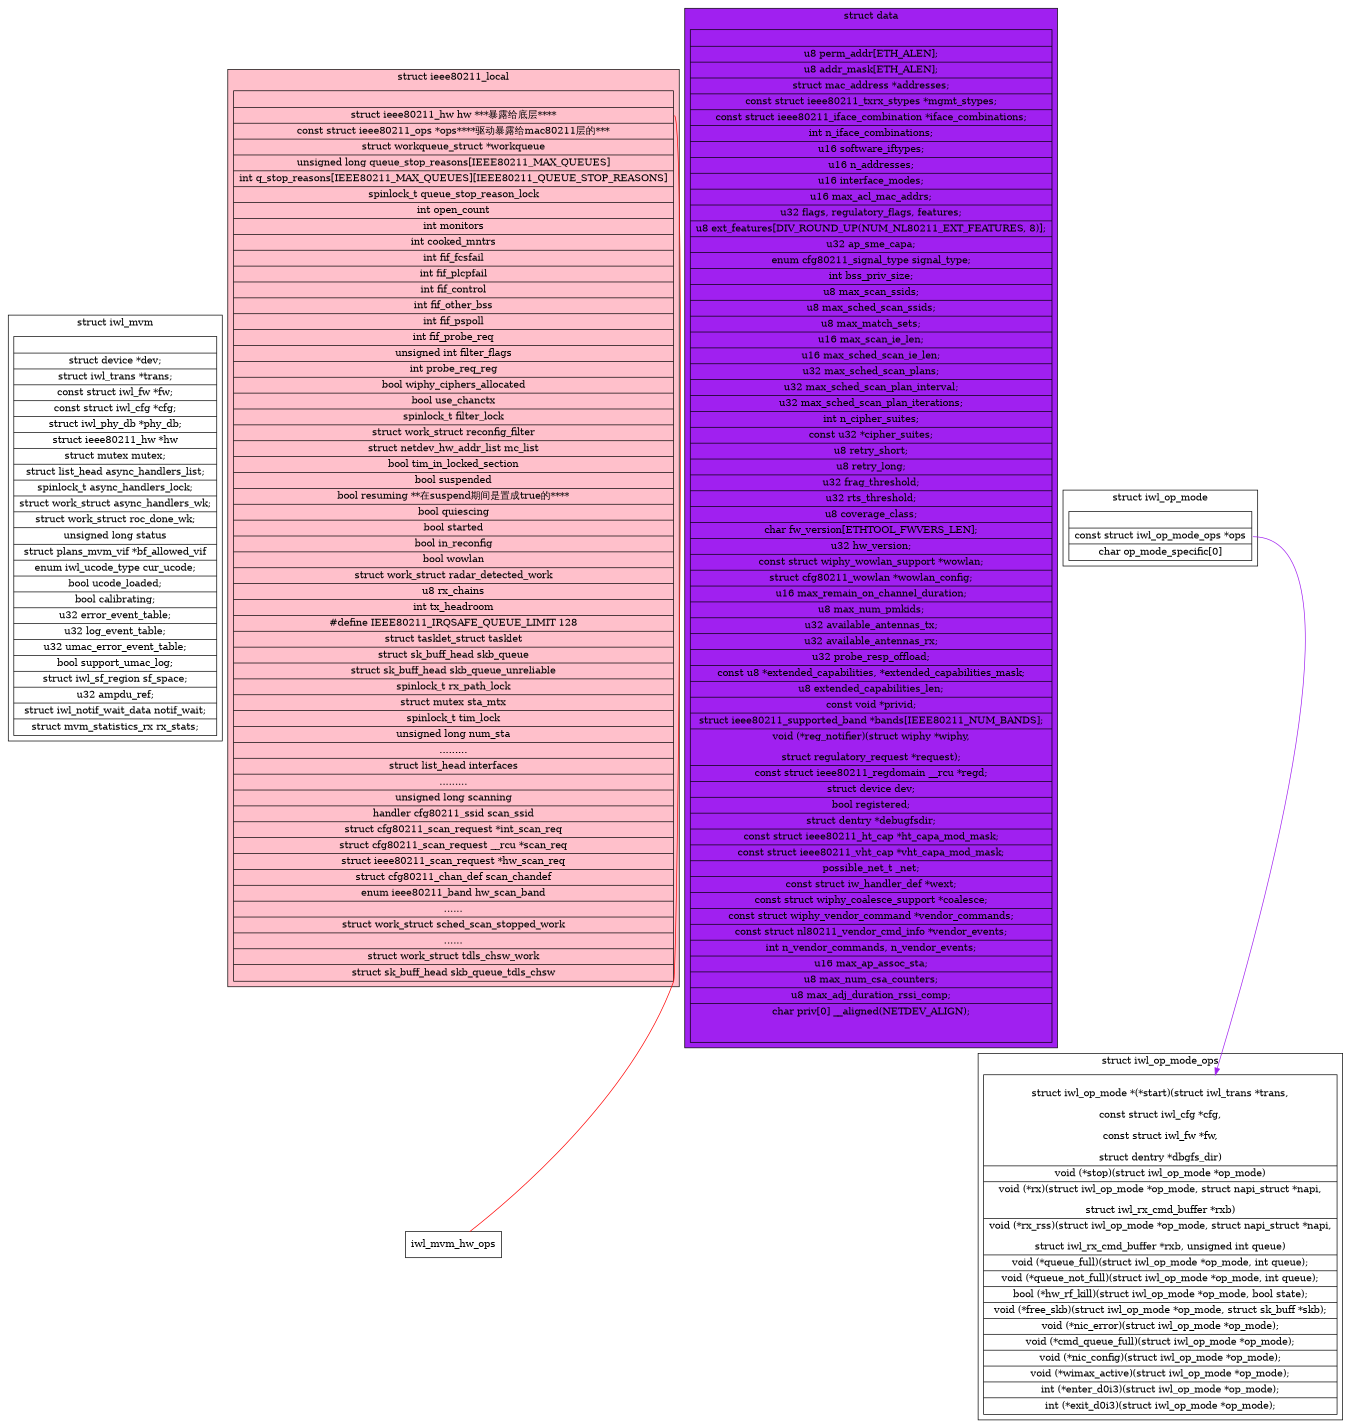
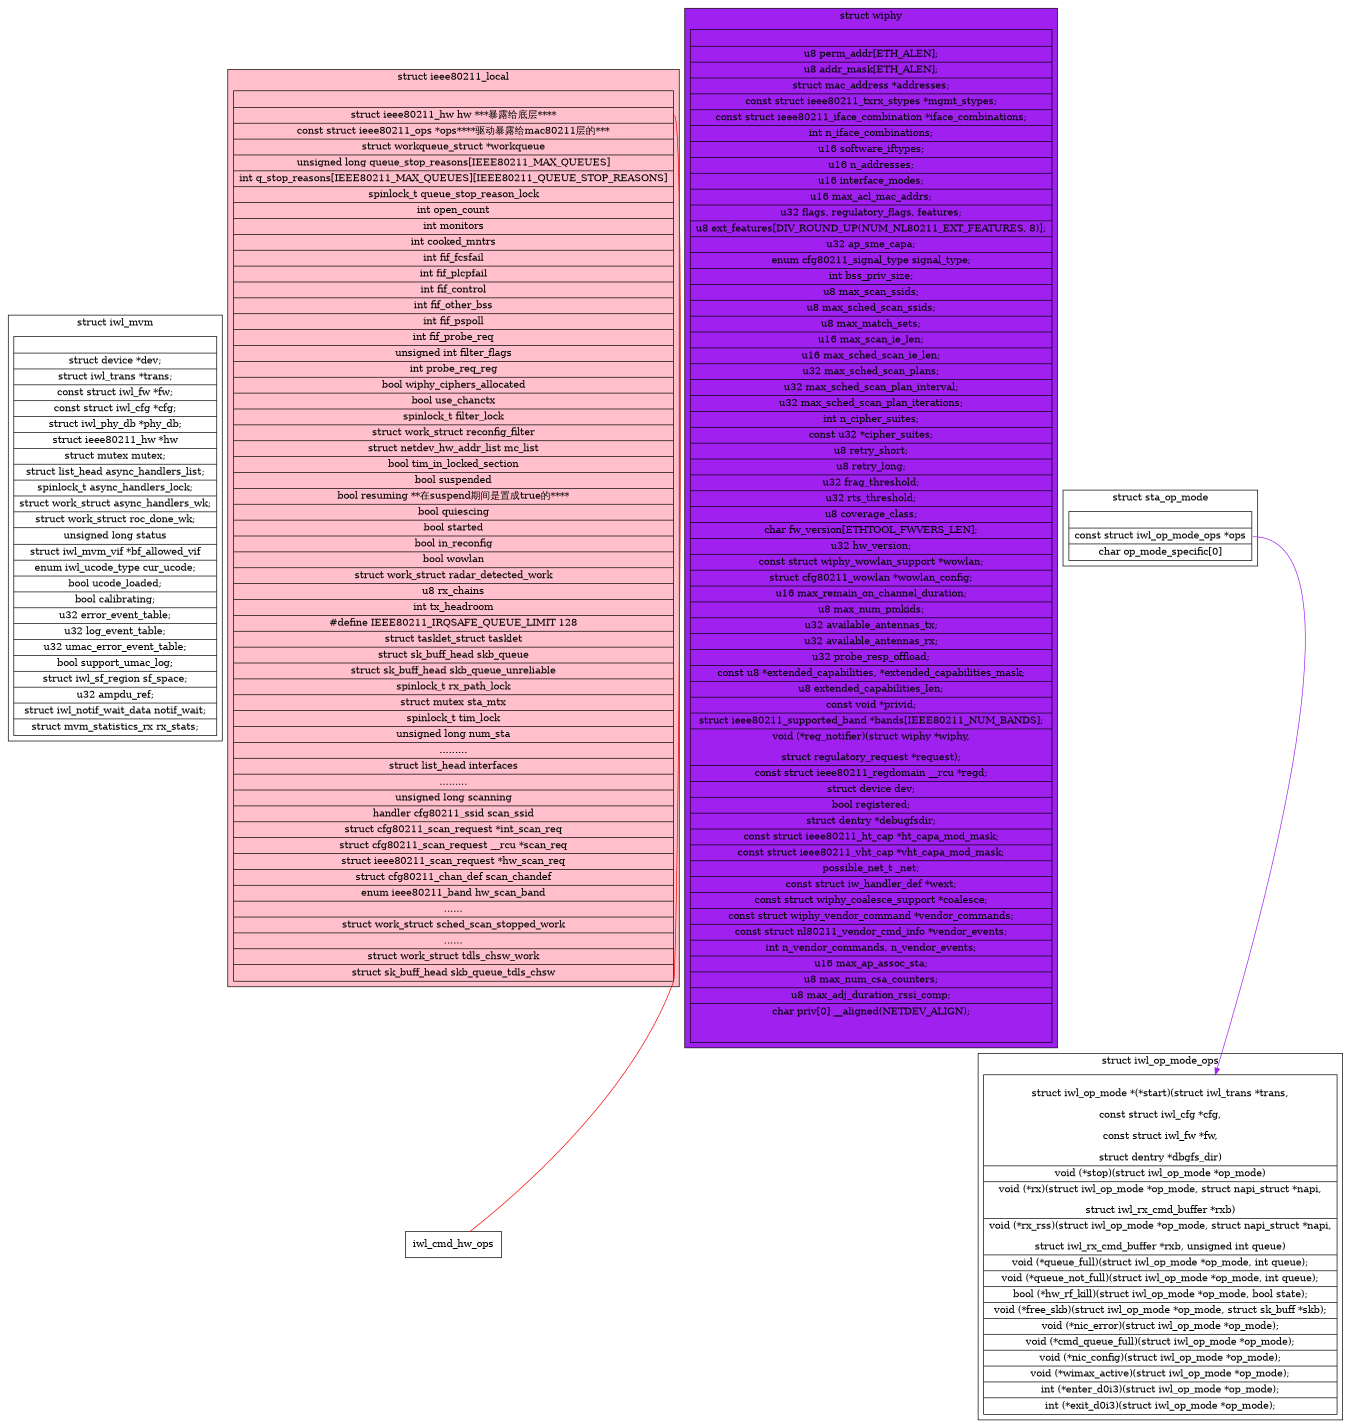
  digraph {
    node [shape=record]
-   n1 [label="{\n	|struct device *dev;\n    |struct iwl_trans *trans;\n    |const struct iwl_fw *fw;\n    |const struct iwl_cfg *cfg;\n    |struct iwl_phy_db *phy_db;\n    |struct ieee80211_hw *hw\n	|struct mutex mutex;\n    |struct list_head async_handlers_list;\n    |spinlock_t async_handlers_lock;\n    |struct work_struct async_handlers_wk;\n    |struct work_struct roc_done_wk;\n    |unsigned long status\n	|struct plans_mvm_vif *bf_allowed_vif\n	|enum iwl_ucode_type cur_ucode;\n    |bool ucode_loaded;\n    |bool calibrating;\n    |u32 error_event_table;\n    |u32 log_event_table;\n    |u32 umac_error_event_table;\n    |bool support_umac_log;\n    |struct iwl_sf_region sf_space;\n    |u32 ampdu_ref;\n    |struct iwl_notif_wait_data notif_wait;\n    |struct mvm_statistics_rx rx_stats;\n	}"]
+   n1 [label="{\n	|struct device *dev;\n    |struct iwl_trans *trans;\n    |const struct iwl_fw *fw;\n    |const struct iwl_cfg *cfg;\n    |struct iwl_phy_db *phy_db;\n    |struct ieee80211_hw *hw\n	|struct mutex mutex;\n    |struct list_head async_handlers_list;\n    |spinlock_t async_handlers_lock;\n    |struct work_struct async_handlers_wk;\n    |struct work_struct roc_done_wk;\n    |unsigned long status\n	|struct iwl_mvm_vif *bf_allowed_vif\n	|enum iwl_ucode_type cur_ucode;\n    |bool ucode_loaded;\n    |bool calibrating;\n    |u32 error_event_table;\n    |u32 log_event_table;\n    |u32 umac_error_event_table;\n    |bool support_umac_log;\n    |struct iwl_sf_region sf_space;\n    |u32 ampdu_ref;\n    |struct iwl_notif_wait_data notif_wait;\n    |struct mvm_statistics_rx rx_stats;\n	}"]
    n2 [label="{\n			|<hw>struct ieee80211_hw hw ***暴露给底层****\n			|const struct ieee80211_ops *ops****驱动暴露给mac80211层的***\n			|struct workqueue_struct *workqueue\n			|unsigned long queue_stop_reasons[IEEE80211_MAX_QUEUES]\n			|int q_stop_reasons[IEEE80211_MAX_QUEUES][IEEE80211_QUEUE_STOP_REASONS]\n			|spinlock_t queue_stop_reason_lock\n			|int open_count\n			|int monitors | int cooked_mntrs\n			|int fif_fcsfail|int fif_plcpfail|int  fif_control\n			|int fif_other_bss|int fif_pspoll\n			|int fif_probe_req|unsigned int filter_flags\n			|int probe_req_reg\n			|bool wiphy_ciphers_allocated\n			|bool use_chanctx\n			|spinlock_t filter_lock\n			|struct work_struct reconfig_filter\n			|struct netdev_hw_addr_list mc_list\n			|bool tim_in_locked_section\n			|bool suspended\n			|bool resuming **在suspend期间是置成true的****\n			|bool quiescing\n			|bool started\n			|bool in_reconfig\n			|bool wowlan\n			|struct work_struct radar_detected_work\n			|u8 rx_chains\n			|int tx_headroom\n			|#define IEEE80211_IRQSAFE_QUEUE_LIMIT 128\n			|struct tasklet_struct tasklet\n			|struct sk_buff_head skb_queue\n			|struct sk_buff_head skb_queue_unreliable\n			|spinlock_t rx_path_lock\n			|struct mutex sta_mtx\n			|spinlock_t tim_lock\n			|unsigned long num_sta\n			|.........\n			|struct list_head interfaces\n			|.........\n			|unsigned long scanning\n			|handler cfg80211_ssid scan_ssid\n			|struct cfg80211_scan_request *int_scan_req\n			|struct cfg80211_scan_request __rcu *scan_req\n			|struct ieee80211_scan_request *hw_scan_req\n			|struct cfg80211_chan_def scan_chandef\n			|enum ieee80211_band hw_scan_band\n			|......\n			|struct work_struct sched_scan_stopped_work\n			|......\n			|struct work_struct tdls_chsw_work\n			|struct sk_buff_head skb_queue_tdls_chsw\n		}"]
    n3 [label="{\n		 |u8 perm_addr[ETH_ALEN];\n    |u8 addr_mask[ETH_ALEN];\n    |struct mac_address *addresses;\n    |const struct ieee80211_txrx_stypes *mgmt_stypes;\n    |const struct ieee80211_iface_combination *iface_combinations;\n    |int n_iface_combinations;\n    |u16 software_iftypes;\n    |u16 n_addresses;\n|u16 interface_modes;\n    |u16 max_acl_mac_addrs;\n    |u32 flags, regulatory_flags, features;\n    |u8 ext_features[DIV_ROUND_UP(NUM_NL80211_EXT_FEATURES, 8)];\n    |u32 ap_sme_capa;\n    |enum cfg80211_signal_type signal_type;\n    |int bss_priv_size;\n    |u8 max_scan_ssids;\n    |u8 max_sched_scan_ssids;\n    |u8 max_match_sets;\n    |u16 max_scan_ie_len;\n    |u16 max_sched_scan_ie_len;\n    |u32 max_sched_scan_plans;\n    |u32 max_sched_scan_plan_interval;\n    |u32 max_sched_scan_plan_iterations;\n|int n_cipher_suites;\n    |const u32 *cipher_suites;\n    |u8 retry_short;\n    |u8 retry_long;\n    |u32 frag_threshold;\n    |u32 rts_threshold;\n    |u8 coverage_class;\n    |char fw_version[ETHTOOL_FWVERS_LEN];\n    |u32 hw_version;\n|const struct wiphy_wowlan_support *wowlan;\n    |struct cfg80211_wowlan *wowlan_config;\n |u16 max_remain_on_channel_duration;\n    |u8 max_num_pmkids;\n    |u32 available_antennas_tx;\n    |u32 available_antennas_rx;\n|u32 probe_resp_offload;\n    |const u8 *extended_capabilities, *extended_capabilities_mask;\n    |u8 extended_capabilities_len;\n	|const void *privid;\n    |struct ieee80211_supported_band *bands[IEEE80211_NUM_BANDS];\n    |void (*reg_notifier)(struct wiphy *wiphy,\n                 \nstruct regulatory_request *request);\n    |const struct ieee80211_regdomain __rcu *regd;\n    |struct device dev;\n    |bool registered;\n    |struct dentry *debugfsdir;\n    |const struct ieee80211_ht_cap *ht_capa_mod_mask;\n    |const struct ieee80211_vht_cap *vht_capa_mod_mask;\n    |possible_net_t _net;\n|const struct iw_handler_def *wext;\n    |const struct wiphy_coalesce_support *coalesce;\n    |const struct wiphy_vendor_command *vendor_commands;\n    |const struct nl80211_vendor_cmd_info *vendor_events;\n    |int n_vendor_commands, n_vendor_events;\n    |u16 max_ap_assoc_sta;\n    |u8 max_num_csa_counters;\n    |u8 max_adj_duration_rssi_comp;\n    |char priv[0] __aligned(NETDEV_ALIGN);\n\n\n	}"]
    n4 [label="{\n			|<ops>const struct iwl_op_mode_ops *ops\n		    |char op_mode_specific[0]\n		}"]
    n5 [label="{\n			struct iwl_op_mode *(*start)(struct iwl_trans *trans,\n					\nconst struct iwl_cfg *cfg,\n					\nconst struct iwl_fw *fw,\n					\nstruct dentry *dbgfs_dir)\n		|void (*stop)(struct iwl_op_mode *op_mode)\n		|void (*rx)(struct iwl_op_mode *op_mode, struct napi_struct *napi,\n           \nstruct iwl_rx_cmd_buffer *rxb)\n|void (*rx_rss)(struct iwl_op_mode *op_mode, struct napi_struct *napi,\n               \nstruct iwl_rx_cmd_buffer *rxb, unsigned int queue)\n|void (*queue_full)(struct iwl_op_mode *op_mode, int queue);\n|void (*queue_not_full)(struct iwl_op_mode *op_mode, int queue);\n|bool (*hw_rf_kill)(struct iwl_op_mode *op_mode, bool state);\n|void (*free_skb)(struct iwl_op_mode *op_mode, struct sk_buff *skb);\n|void (*nic_error)(struct iwl_op_mode *op_mode);\n|void (*cmd_queue_full)(struct iwl_op_mode *op_mode);\n|void (*nic_config)(struct iwl_op_mode *op_mode);\n|void (*wimax_active)(struct iwl_op_mode *op_mode);\n|int (*enter_d0i3)(struct iwl_op_mode *op_mode);\n|int (*exit_d0i3)(struct iwl_op_mode *op_mode);		\n		}"]
-   iwl_mvm_hw_ops
+   iwl_mvm_hw_ops [label=iwl_cmd_hw_ops]
    subgraph cluster_1 {
      label="struct iwl_mvm"
      n1
    }
    subgraph cluster_2 {
      bgcolor=pink
      label="struct ieee80211_local"
      n2
    }
    subgraph cluster_3 {
      bgcolor=purple
-     label="struct data"
+     label="struct wiphy"
      n3
    }
    subgraph cluster_4 {
-     label="struct iwl_op_mode"
+     label="struct sta_op_mode"
      n4
    }
    subgraph cluster_5 {
      label="struct iwl_op_mode_ops"
      n5
    }
    n2 -> iwl_mvm_hw_ops [arrowhead=none color=red tailport=hw]
    n4 -> n5 [color=purple tailport=ops]
  }
